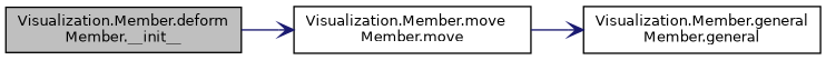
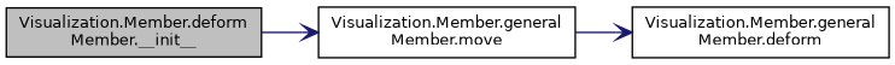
  digraph {
    rankdir=LR
    node [color=black fillcolor=white fontname=Helvetica fontsize=10 shape=record style=filled]
    edge [arrowhead=vee color=midnightblue fontname=Helvetica fontsize=10 labelfontname=Helvetica labelfontsize=10 style=solid]
    n1 [fillcolor=grey75 fontcolor=black height=0.2 label="Visualization.Member.deform\lMember.__init__" width=0.4]
-   n2 [height=0.2 label="Visualization.Member.move\lMember.move" width=0.4]
-   n3 [height=0.2 label="Visualization.Member.general\lMember.general" width=0.4]
+   n2 [height=0.2 label="Visualization.Member.general\lMember.move" width=0.4]
+   n3 [height=0.2 label="Visualization.Member.general\lMember.deform" width=0.4]
    n1 -> n2
    n2 -> n3
  }
